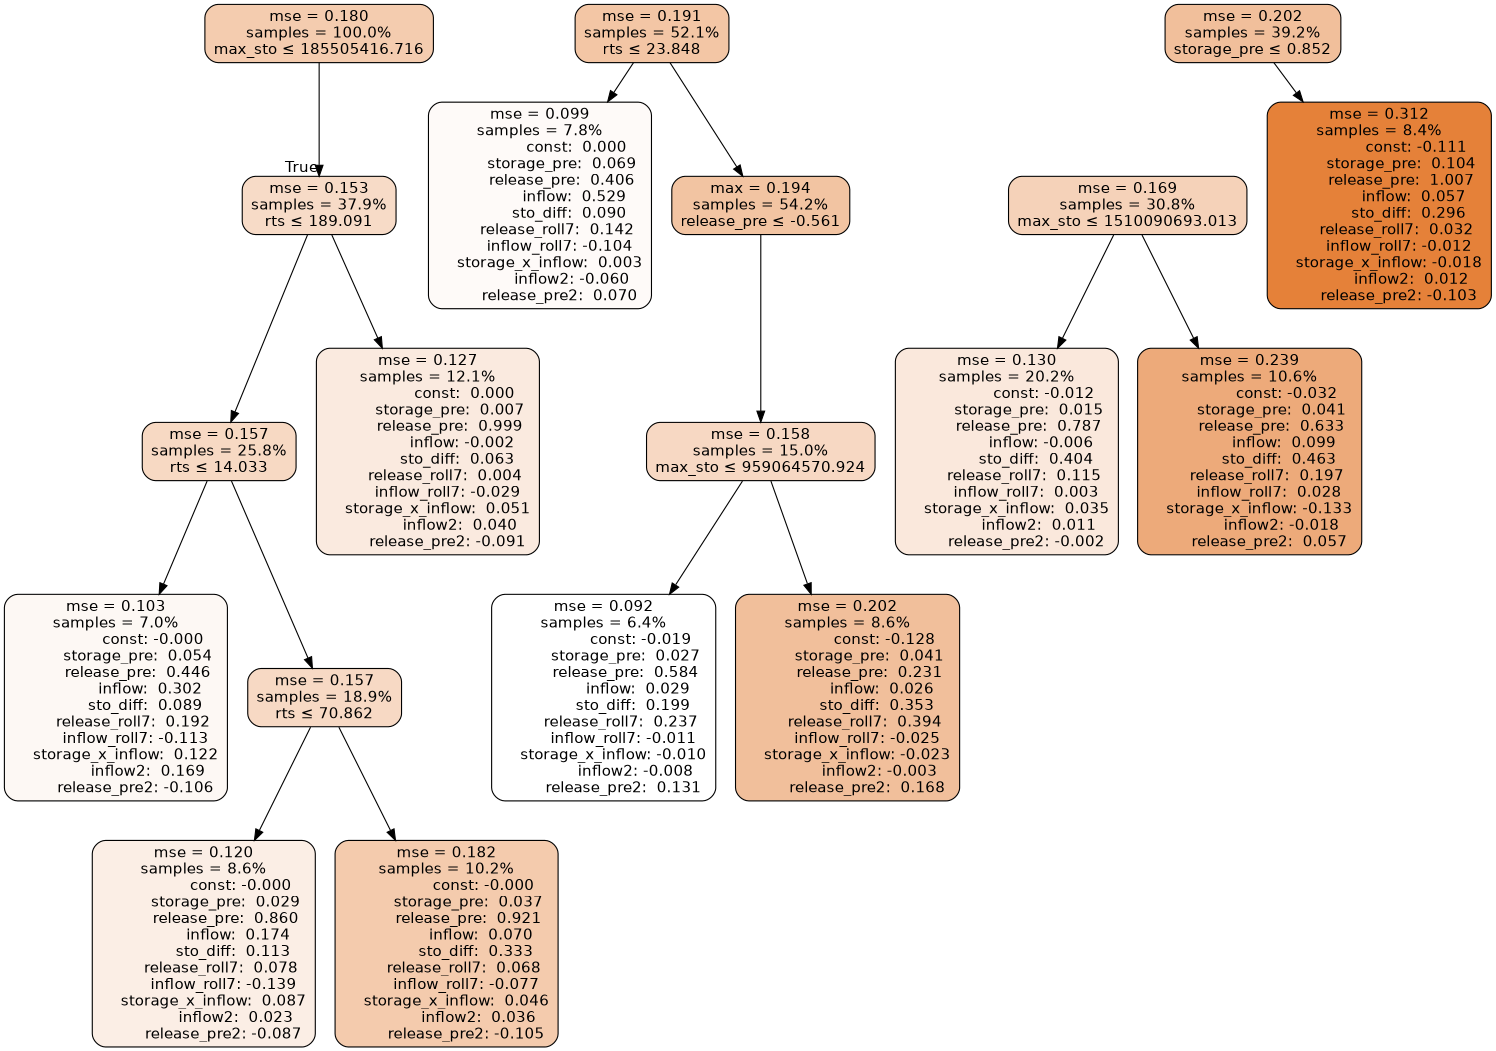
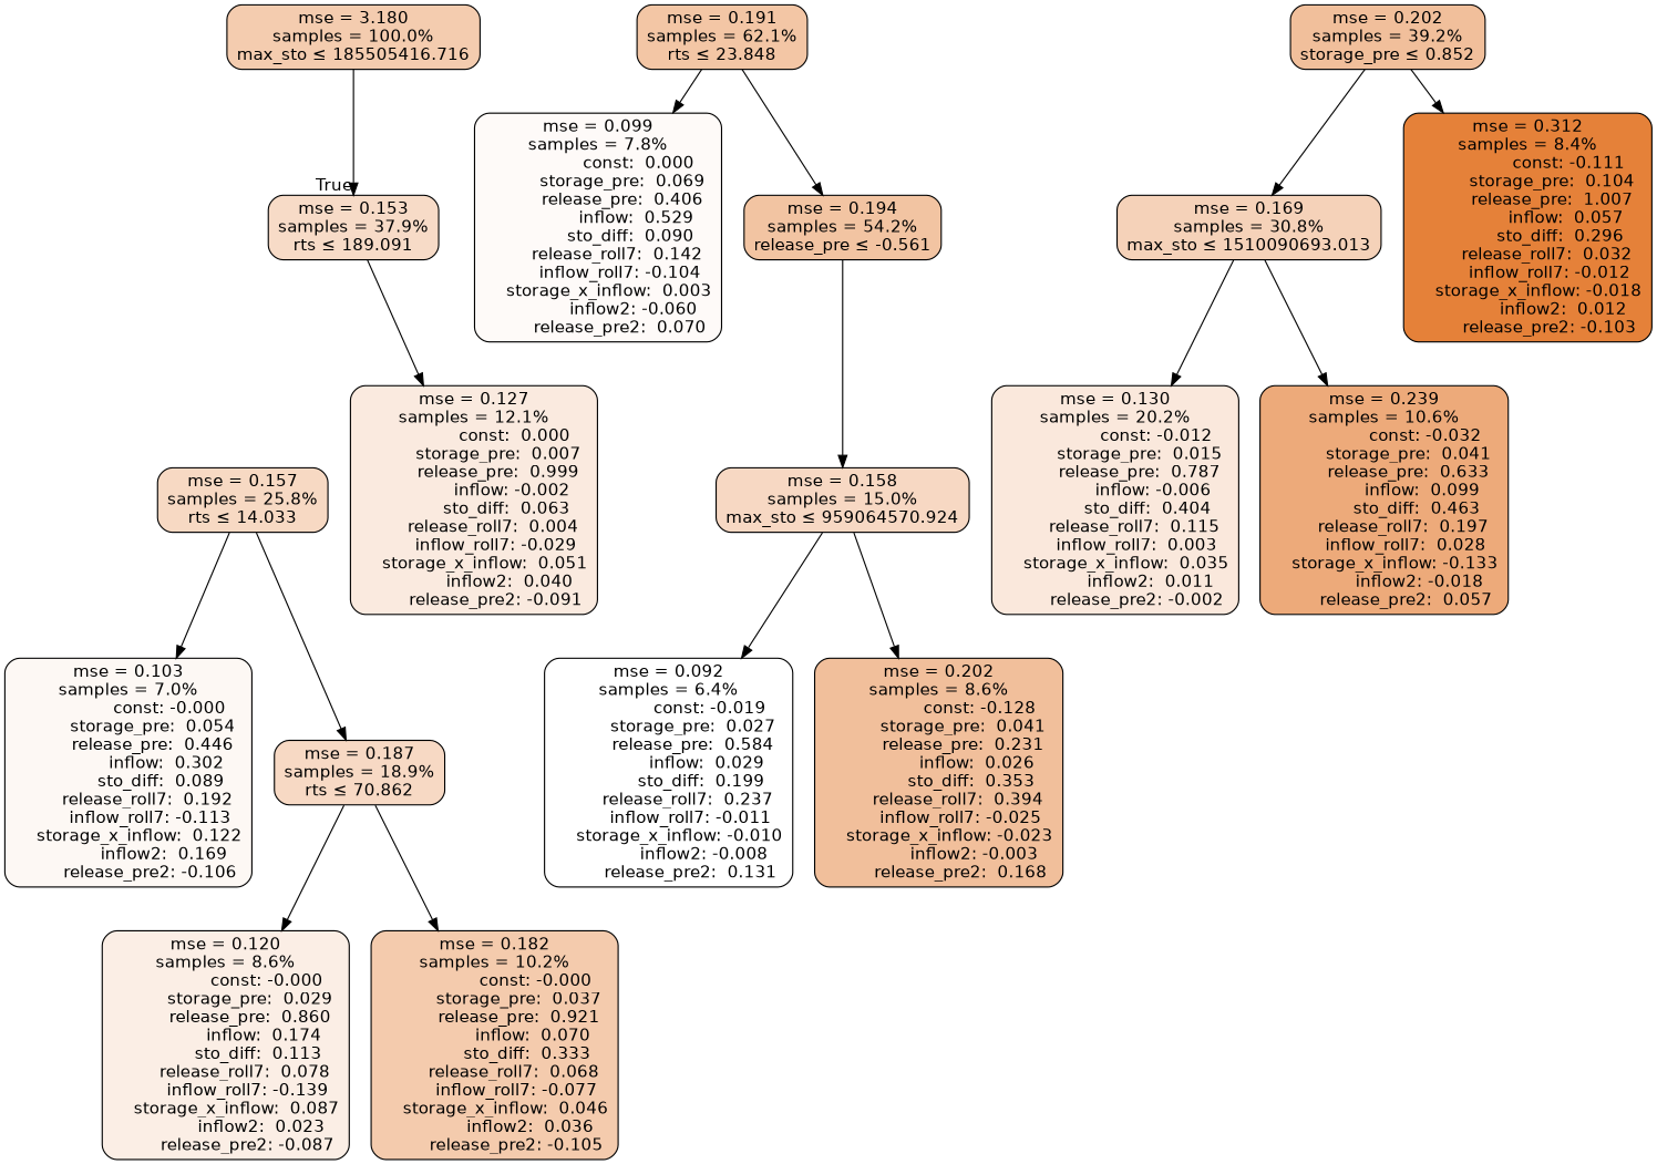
  digraph {
    node [color=black fillcolor="#f1bf9b" fontname=helvetica shape=rectangle style="filled, rounded"]
    edge [fontname=helvetica]
-   n1 [fillcolor="#f4ccaf" label="mse = 0.180\nsamples = 100.0%\nmax_sto &le; 185505416.716"]
+   n1 [fillcolor="#f4ccaf" label="mse = 3.180\nsamples = 100.0%\nmax_sto &le; 185505416.716"]
    n2 [fillcolor="#f7dbc7" label="mse = 0.153\nsamples = 37.9%\nrts &le; 189.091"]
    n3 [fillcolor="#f7d9c3" label="mse = 0.157\nsamples = 25.8%\nrts &le; 14.033"]
    n4 [fillcolor="#faeadf" label="mse = 0.127\nsamples = 12.1%\n               const:  0.000\n         storage_pre:  0.007\n         release_pre:  0.999\n              inflow: -0.002\n            sto_diff:  0.063\n       release_roll7:  0.004\n        inflow_roll7: -0.029\n    storage_x_inflow:  0.051\n             inflow2:  0.040\n        release_pre2: -0.091"]
-   n5 [fillcolor="#f3c6a5" label="mse = 0.191\nsamples = 52.1%\nrts &le; 23.848"]
+   n5 [fillcolor="#f3c6a5" label="mse = 0.191\nsamples = 62.1%\nrts &le; 23.848"]
    n6 [fillcolor="#fefaf8" label="mse = 0.099\nsamples = 7.8%\n               const:  0.000\n         storage_pre:  0.069\n         release_pre:  0.406\n              inflow:  0.529\n            sto_diff:  0.090\n       release_roll7:  0.142\n        inflow_roll7: -0.104\n    storage_x_inflow:  0.003\n             inflow2: -0.060\n        release_pre2:  0.070"]
-   n7 [fillcolor="#f2c4a2" label="max = 0.194\nsamples = 54.2%\nrelease_pre &le; -0.561"]
+   n7 [fillcolor="#f2c4a2" label="mse = 0.194\nsamples = 54.2%\nrelease_pre &le; -0.561"]
    n8 [fillcolor="#fdf8f4" label="mse = 0.103\nsamples = 7.0%\n               const: -0.000\n         storage_pre:  0.054\n         release_pre:  0.446\n              inflow:  0.302\n            sto_diff:  0.089\n       release_roll7:  0.192\n        inflow_roll7: -0.113\n    storage_x_inflow:  0.122\n             inflow2:  0.169\n        release_pre2: -0.106"]
-   n9 [fillcolor="#f7d9c4" label="mse = 0.157\nsamples = 18.9%\nrts &le; 70.862"]
+   n9 [fillcolor="#f7d9c4" label="mse = 0.187\nsamples = 18.9%\nrts &le; 70.862"]
    n10 [fillcolor="#fbeee5" label="mse = 0.120\nsamples = 8.6%\n               const: -0.000\n         storage_pre:  0.029\n         release_pre:  0.860\n              inflow:  0.174\n            sto_diff:  0.113\n       release_roll7:  0.078\n        inflow_roll7: -0.139\n    storage_x_inflow:  0.087\n             inflow2:  0.023\n        release_pre2: -0.087"]
    n11 [fillcolor="#f4cbad" label="mse = 0.182\nsamples = 10.2%\n               const: -0.000\n         storage_pre:  0.037\n         release_pre:  0.921\n              inflow:  0.070\n            sto_diff:  0.333\n       release_roll7:  0.068\n        inflow_roll7: -0.077\n    storage_x_inflow:  0.046\n             inflow2:  0.036\n        release_pre2: -0.105"]
    n12 [fillcolor="#f7d8c3" label="mse = 0.158\nsamples = 15.0%\nmax_sto &le; 959064570.924"]
    n13 [fillcolor="#ffffff" label="mse = 0.092\nsamples = 6.4%\n               const: -0.019\n         storage_pre:  0.027\n         release_pre:  0.584\n              inflow:  0.029\n            sto_diff:  0.199\n       release_roll7:  0.237\n        inflow_roll7: -0.011\n    storage_x_inflow: -0.010\n             inflow2: -0.008\n        release_pre2:  0.131"]
    n14 [label="mse = 0.202\nsamples = 8.6%\n               const: -0.128\n         storage_pre:  0.041\n         release_pre:  0.231\n              inflow:  0.026\n            sto_diff:  0.353\n       release_roll7:  0.394\n        inflow_roll7: -0.025\n    storage_x_inflow: -0.023\n             inflow2: -0.003\n        release_pre2:  0.168"]
    n15 [label="mse = 0.202\nsamples = 39.2%\nstorage_pre &le; 0.852"]
    n16 [fillcolor="#f5d2b9" label="mse = 0.169\nsamples = 30.8%\nmax_sto &le; 1510090693.013"]
    n17 [fillcolor="#e58139" label="mse = 0.312\nsamples = 8.4%\n               const: -0.111\n         storage_pre:  0.104\n         release_pre:  1.007\n              inflow:  0.057\n            sto_diff:  0.296\n       release_roll7:  0.032\n        inflow_roll7: -0.012\n    storage_x_inflow: -0.018\n             inflow2:  0.012\n        release_pre2: -0.103"]
    n18 [fillcolor="#fae8dc" label="mse = 0.130\nsamples = 20.2%\n               const: -0.012\n         storage_pre:  0.015\n         release_pre:  0.787\n              inflow: -0.006\n            sto_diff:  0.404\n       release_roll7:  0.115\n        inflow_roll7:  0.003\n    storage_x_inflow:  0.035\n             inflow2:  0.011\n        release_pre2: -0.002"]
    n19 [fillcolor="#edaa7a" label="mse = 0.239\nsamples = 10.6%\n               const: -0.032\n         storage_pre:  0.041\n         release_pre:  0.633\n              inflow:  0.099\n            sto_diff:  0.463\n       release_roll7:  0.197\n        inflow_roll7:  0.028\n    storage_x_inflow: -0.133\n             inflow2: -0.018\n        release_pre2:  0.057"]
    n1 -> n2 [headlabel=True labelangle=45 labeldistance=2.5]
-   n2 -> n3
    n2 -> n4
    n3 -> n8
    n3 -> n9
    n5 -> n6
    n5 -> n7
    n7 -> n12
    n9 -> n10
    n9 -> n11
    n12 -> n13
    n12 -> n14
+   n15 -> n16
    n15 -> n17
    n16 -> n18
    n16 -> n19
  }
